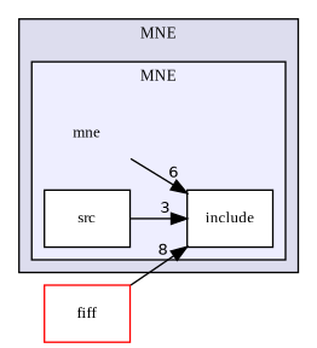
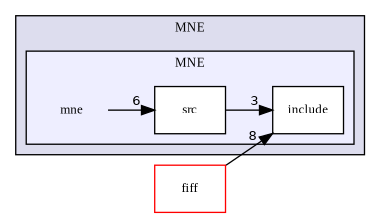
  digraph {
    compound=true
    fontname="Liberation Serif"
    rankdir=LR
    node [fontname="Liberation Serif" fontsize=10 shape=box color=black fillcolor=white style=filled]
    edge [fontname="Liberation Serif" labeldistance=1.5 labelfontname=Helvetica labelfontsize=10]
    n1 [label=mne shape=plaintext color="" fillcolor="" style=""]
    n2 [label=include]
    n3 [label=src]
    n4 [color=red label=fiff]
    subgraph cluster_1 {
      bgcolor="#ddddee"
      fontsize=10
      label=MNE
      pencolor=black
      subgraph cluster_2 {
        bgcolor="#eeeeff"
        fontsize=10
        label=MNE
        pencolor=black
        n1
        n2
        n3
      }
    }
-   n1 -> n2 [headlabel=6]
+   n1 -> n3 [headlabel=6]
    n3 -> n2 [headlabel=3]
    n4 -> n2 [headlabel=8]
  }
